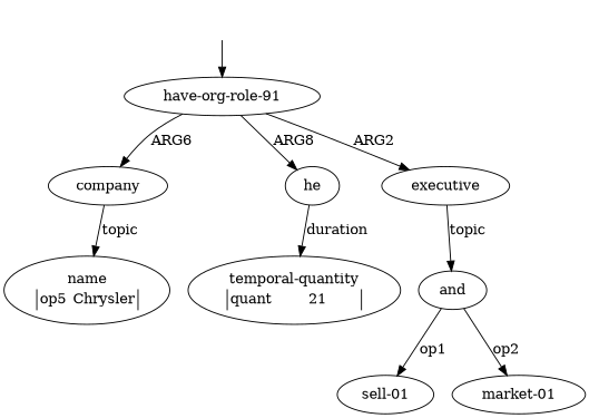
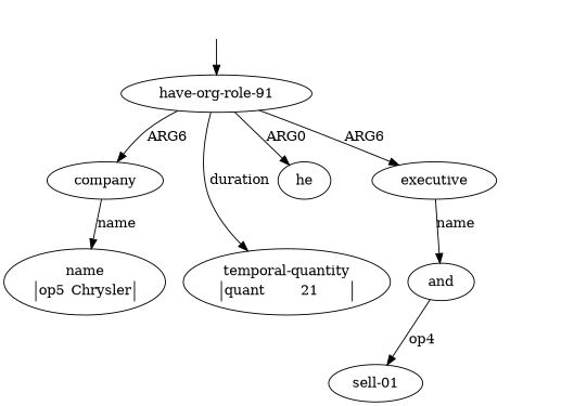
  digraph {
    top [style=invis]
    n2 [label=<<table align="center" border="0" cellspacing="0"><tr><td colspan="2">have-org-role-91</td></tr></table>>]
    n3 [label=<<table align="center" border="0" cellspacing="0"><tr><td colspan="2">he</td></tr></table>>]
    n4 [label=<<table align="center" border="0" cellspacing="0"><tr><td colspan="2">company</td></tr></table>>]
    n5 [label=<<table align="center" border="0" cellspacing="0"><tr><td colspan="2">executive</td></tr></table>>]
    n6 [label=<<table align="center" border="0" cellspacing="0"><tr><td colspan="2">temporal-quantity</td></tr><tr><td sides="l" border="1" align="left">quant</td><td sides="r" border="1" align="left">21</td></tr></table>>]
    n7 [label=<<table align="center" border="0" cellspacing="0"><tr><td colspan="2">name</td></tr><tr><td sides="l" border="1" align="left">op5</td><td sides="r" border="1" align="left">Chrysler</td></tr></table>>]
    n8 [label=<<table align="center" border="0" cellspacing="0"><tr><td colspan="2">and</td></tr></table>>]
    n9 [label=<<table align="center" border="0" cellspacing="0"><tr><td colspan="2">sell-01</td></tr></table>>]
-   n10 [label=<<table align="center" border="0" cellspacing="0"><tr><td colspan="2">market-01</td></tr></table>>]
    top -> n2
-   n2 -> n3 [label=ARG8]
+   n2 -> n3 [label=ARG0]
    n2 -> n4 [label=ARG6]
-   n2 -> n5 [label=ARG2]
-   n3 -> n6 [label=duration]
-   n4 -> n7 [label=topic]
-   n5 -> n8 [label=topic]
-   n8 -> n9 [label=op1]
-   n8 -> n10 [label=op2]
+   n2 -> n5 [label=ARG6]
+   n2 -> n6 [label=duration]
+   n4 -> n7 [label=name]
+   n5 -> n8 [label=name]
+   n8 -> n9 [label=op4]
  }
